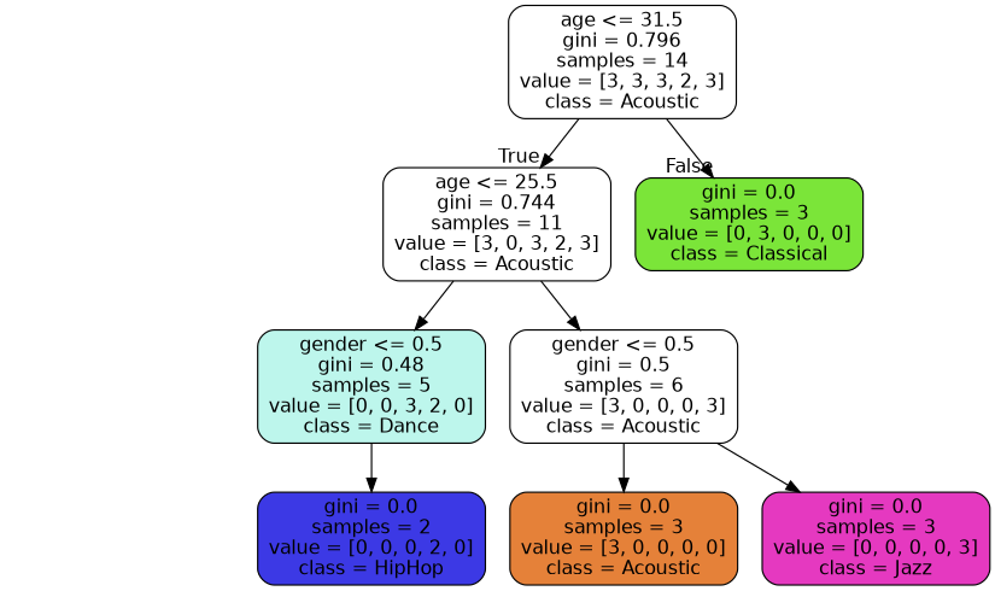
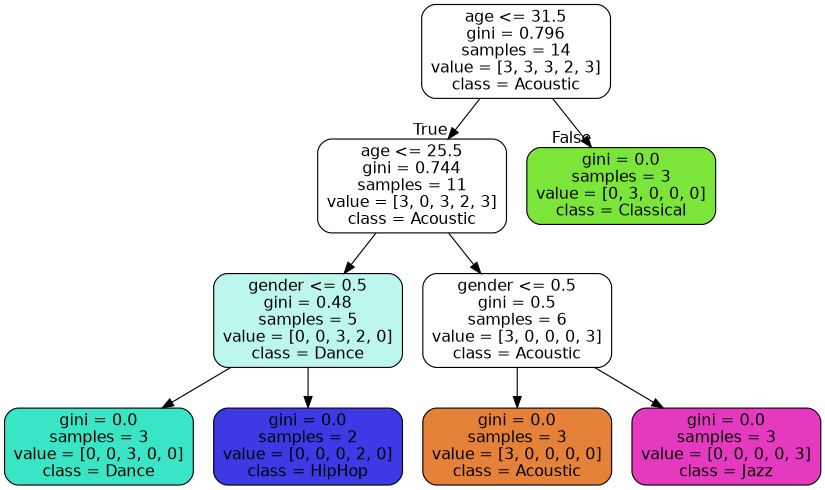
  digraph {
    node [color=black fillcolor="#ffffff" fontname=helvetica shape=box style="filled, rounded"]
    edge [fontname=helvetica]
    n1 [label="age <= 31.5\ngini = 0.796\nsamples = 14\nvalue = [3, 3, 3, 2, 3]\nclass = Acoustic"]
    n2 [label="age <= 25.5\ngini = 0.744\nsamples = 11\nvalue = [3, 0, 3, 2, 3]\nclass = Acoustic"]
    n3 [fillcolor="#7be539" label="gini = 0.0\nsamples = 3\nvalue = [0, 3, 0, 0, 0]\nclass = Classical"]
    n4 [fillcolor="#bdf6ec" label="gender <= 0.5\ngini = 0.48\nsamples = 5\nvalue = [0, 0, 3, 2, 0]\nclass = Dance"]
    n5 [label="gender <= 0.5\ngini = 0.5\nsamples = 6\nvalue = [3, 0, 0, 0, 3]\nclass = Acoustic"]
+   n6 [fillcolor="#39e5c5" label="gini = 0.0\nsamples = 3\nvalue = [0, 0, 3, 0, 0]\nclass = Dance"]
    n7 [fillcolor="#3c39e5" label="gini = 0.0\nsamples = 2\nvalue = [0, 0, 0, 2, 0]\nclass = HipHop"]
    n8 [fillcolor="#e58139" label="gini = 0.0\nsamples = 3\nvalue = [3, 0, 0, 0, 0]\nclass = Acoustic"]
    n9 [fillcolor="#e539c0" label="gini = 0.0\nsamples = 3\nvalue = [0, 0, 0, 0, 3]\nclass = Jazz"]
    n1 -> n2 [headlabel=True labelangle=45 labeldistance=2.5]
    n1 -> n3 [headlabel=False labelangle=-45 labeldistance=2.5]
    n2 -> n4
    n2 -> n5
+   n4 -> n6
    n4 -> n7
    n5 -> n8
    n5 -> n9
  }
